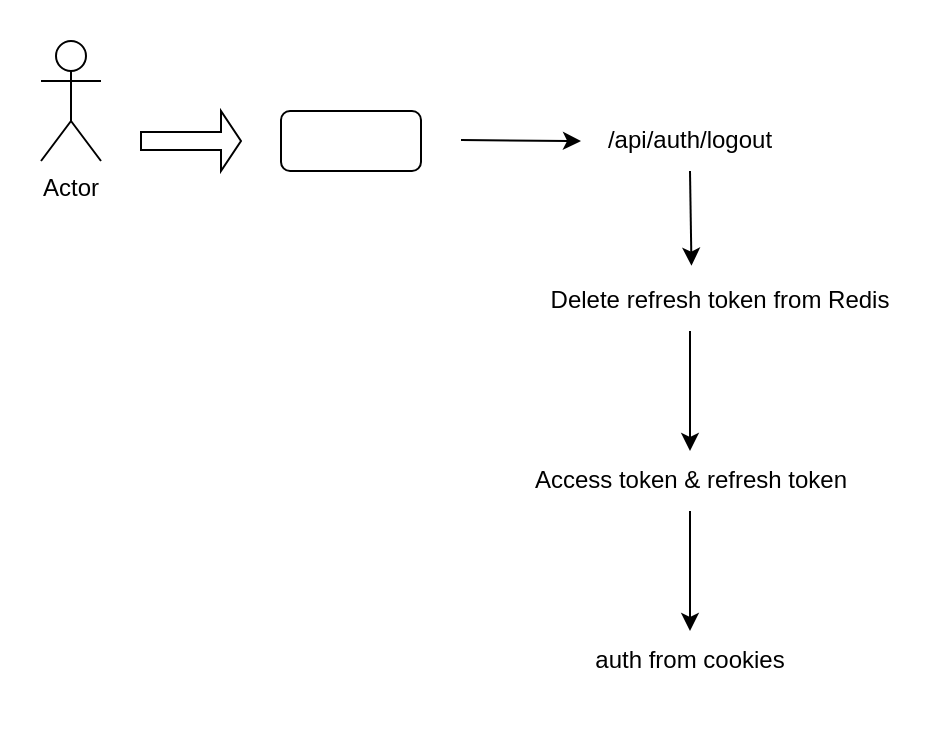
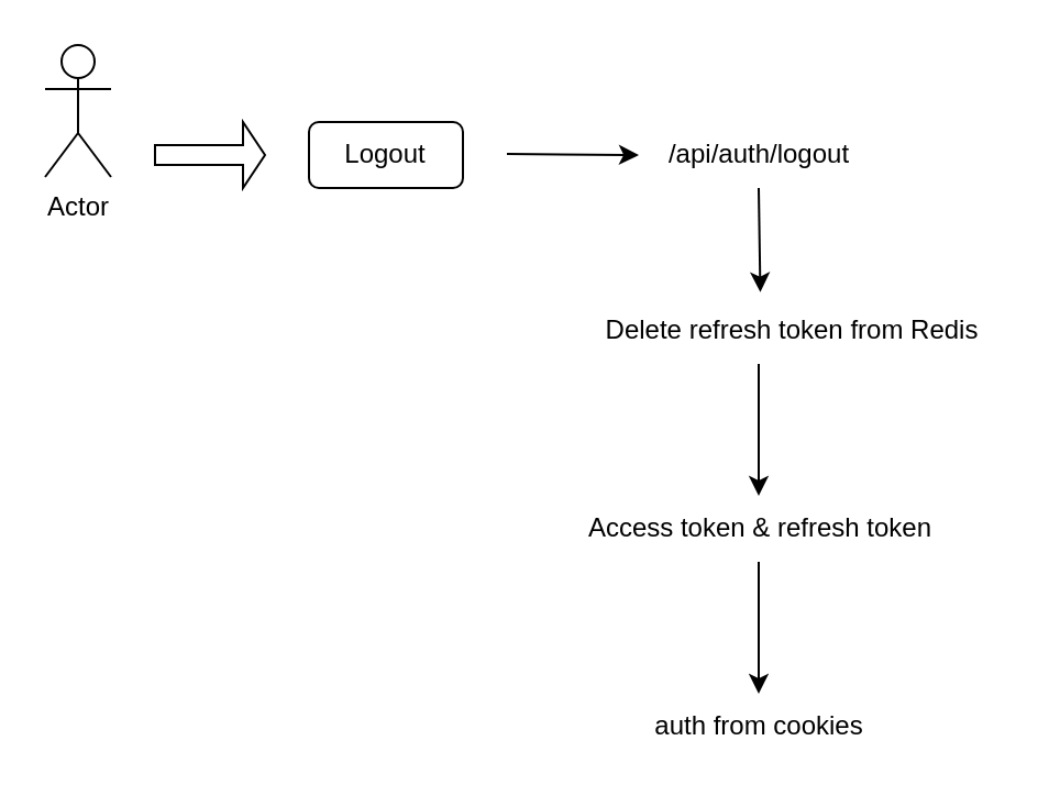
  <mxCell id="0" />
  <mxCell id="1" parent="0" />
  <mxCell id="2" value="Actor" style="shape=umlActor;verticalLabelPosition=bottom;verticalAlign=top;html=1;outlineConnect=0;" vertex="1" parent="1"><mxGeometry x="20" y="20" width="30" height="60" as="geometry" /></mxCell>
  <mxCell id="3" value="" style="shape=singleArrow;whiteSpace=wrap;html=1;" vertex="1" parent="1"><mxGeometry x="70" y="55" width="50" height="30" as="geometry" /></mxCell>
  <mxCell id="4" value="" style="rounded=1;whiteSpace=wrap;html=1;" vertex="1" parent="1"><mxGeometry x="140" y="55" width="70" height="30" as="geometry" /></mxCell>
+ <mxCell id="5" value="Logout" style="text;strokeColor=none;align=center;fillColor=none;html=1;verticalAlign=middle;whiteSpace=wrap;rounded=0;" vertex="1" parent="1"><mxGeometry x="145" y="55" width="60" height="30" as="geometry" /></mxCell>
  <mxCell id="6" value="" style="endArrow=classic;html=1;" edge="1" parent="1"><mxGeometry width="50" height="50" relative="1" as="geometry"><mxPoint x="230" y="69.5" as="sourcePoint" /><mxPoint x="290" y="70" as="targetPoint" /></mxGeometry></mxCell>
  <mxCell id="7" value="/api/auth/logout" style="text;strokeColor=none;align=center;fillColor=none;html=1;verticalAlign=middle;whiteSpace=wrap;rounded=0;" vertex="1" parent="1"><mxGeometry x="310" y="50" width="70" height="40" as="geometry" /></mxCell>
  <mxCell id="8" value="Delete refresh token from Redis" style="text;strokeColor=none;align=center;fillColor=none;html=1;verticalAlign=middle;whiteSpace=wrap;rounded=0;" vertex="1" parent="1"><mxGeometry x="270" y="135" width="180" height="30" as="geometry" /></mxCell>
  <mxCell id="9" value="" style="endArrow=classic;html=1;entryX=0.418;entryY=-0.088;entryDx=0;entryDy=0;entryPerimeter=0;" edge="1" parent="1" target="8"><mxGeometry width="50" height="50" relative="1" as="geometry"><mxPoint x="344.5" y="85" as="sourcePoint" /><mxPoint x="345" y="115" as="targetPoint" /><Array as="points" /></mxGeometry></mxCell>
  <mxCell id="10" value="" style="endArrow=classic;html=1;" edge="1" parent="1"><mxGeometry width="50" height="50" relative="1" as="geometry"><mxPoint x="344.5" y="165" as="sourcePoint" /><mxPoint x="344.5" y="225" as="targetPoint" /></mxGeometry></mxCell>
  <mxCell id="11" value="Access token &amp;amp; refresh token" style="text;strokeColor=none;align=center;fillColor=none;html=1;verticalAlign=middle;whiteSpace=wrap;rounded=0;" vertex="1" parent="1"><mxGeometry x="257.5" y="225" width="175" height="30" as="geometry" /></mxCell>
  <mxCell id="12" value="auth from cookies" style="text;strokeColor=none;align=center;fillColor=none;html=1;verticalAlign=middle;whiteSpace=wrap;rounded=0;" vertex="1" parent="1"><mxGeometry x="260" y="315" width="170" height="30" as="geometry" /></mxCell>
  <mxCell id="13" value="" style="endArrow=classic;html=1;" edge="1" parent="1"><mxGeometry width="50" height="50" relative="1" as="geometry"><mxPoint x="344.5" y="255" as="sourcePoint" /><mxPoint x="344.5" y="315" as="targetPoint" /><Array as="points" /></mxGeometry></mxCell>
